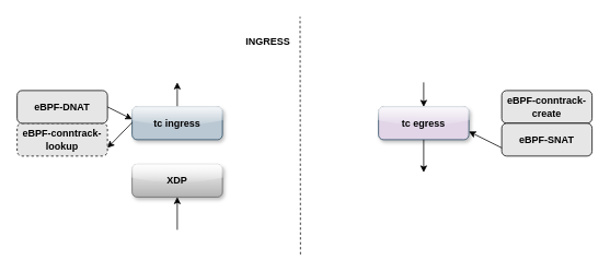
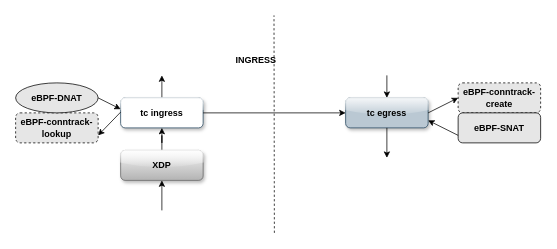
  <mxCell id="0" />
  <mxCell id="1" parent="0" />
  <mxCell id="2" value="" style="edgeStyle=orthogonalEdgeStyle;rounded=0;orthogonalLoop=1;jettySize=auto;html=1;" parent="1" source="3" edge="1"><mxGeometry relative="1" as="geometry"><mxPoint x="215" y="100" as="targetPoint" /></mxGeometry></mxCell>
- <mxCell id="3" value="&lt;b&gt;tc ingress&lt;/b&gt;" style="rounded=1;whiteSpace=wrap;html=1;fillColor=#bac8d3;glass=1;shadow=1;sketch=0;strokeColor=#23445d;" parent="1" vertex="1"><mxGeometry x="160" y="130" width="110" height="40" as="geometry" /></mxCell>
- <mxCell id="4" value="&lt;b&gt;tc egress&lt;/b&gt;" style="rounded=1;whiteSpace=wrap;html=1;fillColor=#e1d5e7;glass=1;shadow=1;sketch=0;strokeColor=#23445d;" parent="1" vertex="1"><mxGeometry x="460" y="130" width="110" height="40" as="geometry" /></mxCell>
+ <mxCell id="3" value="&lt;b&gt;tc ingress&lt;/b&gt;" style="rounded=1;whiteSpace=wrap;html=1;fillColor=#ffffff;glass=1;shadow=1;sketch=0;strokeColor=#23445d;" parent="1" vertex="1"><mxGeometry x="160" y="130" width="110" height="40" as="geometry" /></mxCell>
+ <mxCell id="4" value="&lt;b&gt;tc egress&lt;/b&gt;" style="rounded=1;whiteSpace=wrap;html=1;fillColor=#bac8d3;glass=1;shadow=1;sketch=0;strokeColor=#23445d;" parent="1" vertex="1"><mxGeometry x="460" y="130" width="110" height="40" as="geometry" /></mxCell>
+ <mxCell id="5" value="" style="edgeStyle=orthogonalEdgeStyle;rounded=0;orthogonalLoop=1;jettySize=auto;html=1;entryX=0.5;entryY=1;entryDx=0;entryDy=0;" parent="1" source="6" target="3" edge="1"><mxGeometry relative="1" as="geometry"><mxPoint x="215" y="180" as="targetPoint" /></mxGeometry></mxCell>
  <mxCell id="6" value="&lt;b&gt;XDP&lt;/b&gt;" style="rounded=1;whiteSpace=wrap;html=1;fillColor=#f5f5f5;glass=1;shadow=1;strokeColor=#666666;gradientColor=#b3b3b3;" parent="1" vertex="1"><mxGeometry x="160" y="200" width="110" height="40" as="geometry" /></mxCell>
  <mxCell id="7" value="" style="endArrow=classic;html=1;entryX=0.5;entryY=1;entryDx=0;entryDy=0;" parent="1" target="6" edge="1"><mxGeometry width="50" height="50" relative="1" as="geometry"><mxPoint x="215" y="280" as="sourcePoint" /><mxPoint x="480" y="50" as="targetPoint" /></mxGeometry></mxCell>
  <mxCell id="8" value="" style="endArrow=classic;html=1;exitX=0.5;exitY=1;exitDx=0;exitDy=0;" parent="1" target="4" edge="1"><mxGeometry width="50" height="50" relative="1" as="geometry"><mxPoint x="515" y="100" as="sourcePoint" /><mxPoint x="480" y="50" as="targetPoint" /></mxGeometry></mxCell>
  <mxCell id="9" value="" style="endArrow=classic;html=1;exitX=0.5;exitY=1;exitDx=0;exitDy=0;" parent="1" source="4" edge="1"><mxGeometry width="50" height="50" relative="1" as="geometry"><mxPoint x="430" y="100" as="sourcePoint" /><mxPoint x="515" y="210" as="targetPoint" /></mxGeometry></mxCell>
  <mxCell id="10" value="" style="endArrow=none;dashed=1;html=1;" parent="1" edge="1"><mxGeometry width="50" height="50" relative="1" as="geometry"><mxPoint x="365" y="310" as="sourcePoint" /><mxPoint x="364.5" y="20" as="targetPoint" /></mxGeometry></mxCell>
- <mxCell id="11" value="INGRESS" style="text;html=1;align=center;verticalAlign=middle;resizable=0;points=[];autosize=1;fontStyle=1" parent="1" vertex="1"><mxGeometry x="290" y="40" width="70" height="20" as="geometry" /></mxCell>
+ <mxCell id="11" value="INGRESS" style="text;html=1;align=center;verticalAlign=middle;resizable=0;points=[];autosize=1;fontStyle=1" parent="1" vertex="1"><mxGeometry x="305" y="70" width="70" height="20" as="geometry" /></mxCell>
  <mxCell id="12" value="&lt;b&gt;eBPF-conntrack-lookup&lt;/b&gt;" style="rounded=1;whiteSpace=wrap;html=1;fillColor=#E6E6E6;glass=0;shadow=0;dashed=1;" vertex="1" parent="1"><mxGeometry x="20" y="150" width="110" height="40" as="geometry" /></mxCell>
- <mxCell id="13" value="&lt;b&gt;eBPF-DNAT&lt;/b&gt;" style="rounded=1;whiteSpace=wrap;html=1;fillColor=#E6E6E6;glass=0;shadow=0;" vertex="1" parent="1"><mxGeometry x="20" y="110" width="110" height="40" as="geometry" /></mxCell>
- <mxCell id="14" value="&lt;b&gt;eBPF-conntrack-create&lt;/b&gt;" style="rounded=1;whiteSpace=wrap;html=1;fillColor=#E6E6E6;glass=0;shadow=0;" vertex="1" parent="1"><mxGeometry x="610" y="110" width="110" height="40" as="geometry" /></mxCell>
+ <mxCell id="13" value="&lt;b&gt;eBPF-DNAT&lt;/b&gt;" style="ellipse;whiteSpace=wrap;html=1;fillColor=#E6E6E6;glass=0;shadow=0;" vertex="1" parent="1"><mxGeometry x="20" y="110" width="110" height="40" as="geometry" /></mxCell>
+ <mxCell id="14" value="&lt;b&gt;eBPF-conntrack-create&lt;/b&gt;" style="rounded=1;whiteSpace=wrap;html=1;fillColor=#E6E6E6;glass=0;shadow=0;dashed=1;" vertex="1" parent="1"><mxGeometry x="610" y="110" width="110" height="40" as="geometry" /></mxCell>
  <mxCell id="15" value="&lt;b&gt;eBPF-SNAT&lt;/b&gt;" style="rounded=1;whiteSpace=wrap;html=1;fillColor=#E6E6E6;glass=0;shadow=0;" vertex="1" parent="1"><mxGeometry x="610" y="150" width="110" height="40" as="geometry" /></mxCell>
  <mxCell id="16" value="" style="endArrow=classic;html=1;entryX=1;entryY=0.75;entryDx=0;entryDy=0;" edge="1" parent="1" target="12"><mxGeometry width="50" height="50" relative="1" as="geometry"><mxPoint x="160" y="149" as="sourcePoint" /><mxPoint x="130" y="148" as="targetPoint" /></mxGeometry></mxCell>
+ <mxCell id="17" value="" style="endArrow=classic;html=1;exitX=1;exitY=0.5;exitDx=0;exitDy=0;entryX=0;entryY=0.5;entryDx=0;entryDy=0;" edge="1" parent="1" source="4" target="14"><mxGeometry width="50" height="50" relative="1" as="geometry"><mxPoint x="360" y="130" as="sourcePoint" /><mxPoint x="410" y="80" as="targetPoint" /></mxGeometry></mxCell>
  <mxCell id="18" value="" style="endArrow=classic;html=1;exitX=0;exitY=0.75;exitDx=0;exitDy=0;entryX=1;entryY=0.75;entryDx=0;entryDy=0;" edge="1" parent="1" source="15" target="4"><mxGeometry width="50" height="50" relative="1" as="geometry"><mxPoint x="360" y="130" as="sourcePoint" /><mxPoint x="560" y="150" as="targetPoint" /></mxGeometry></mxCell>
  <mxCell id="19" value="" style="endArrow=classic;html=1;exitX=1;exitY=0.5;exitDx=0;exitDy=0;entryX=0;entryY=0.5;entryDx=0;entryDy=0;" edge="1" parent="1" source="13"><mxGeometry width="50" height="50" relative="1" as="geometry"><mxPoint x="360" y="125" as="sourcePoint" /><mxPoint x="160" y="145" as="targetPoint" /></mxGeometry></mxCell>
+ <mxCell id="20" value="" style="endArrow=classic;html=1;exitX=1;exitY=0.5;exitDx=0;exitDy=0;entryX=0;entryY=0.5;entryDx=0;entryDy=0;" edge="1" parent="1" source="3" target="4"><mxGeometry width="50" height="50" relative="1" as="geometry"><mxPoint x="360" y="130" as="sourcePoint" /><mxPoint x="410" y="80" as="targetPoint" /></mxGeometry></mxCell>
